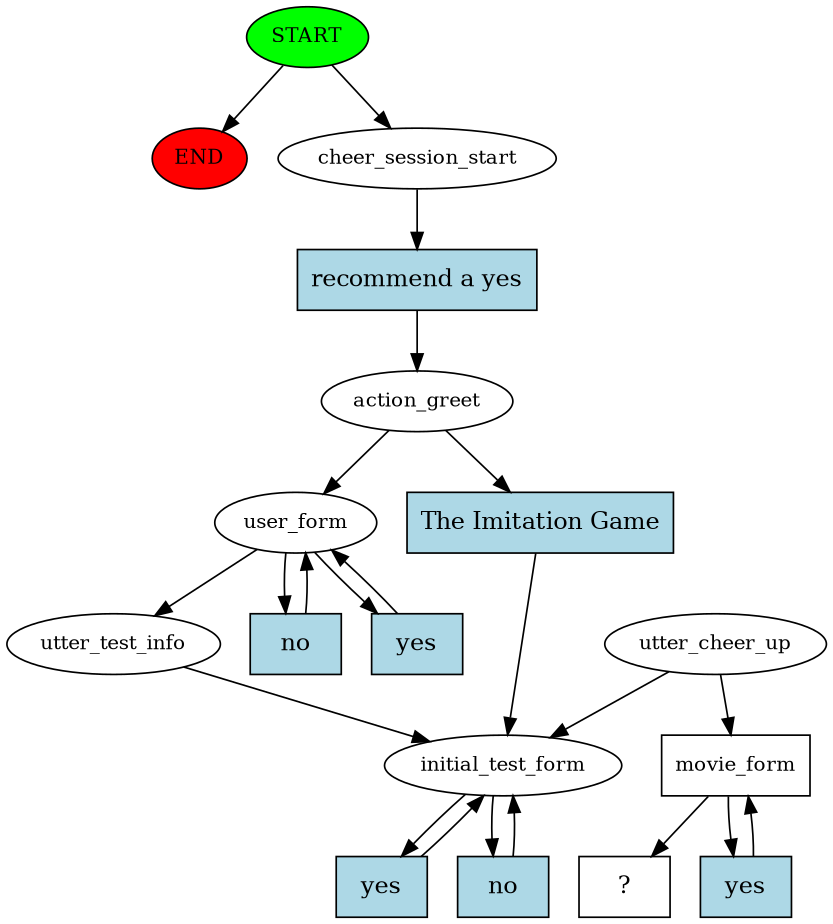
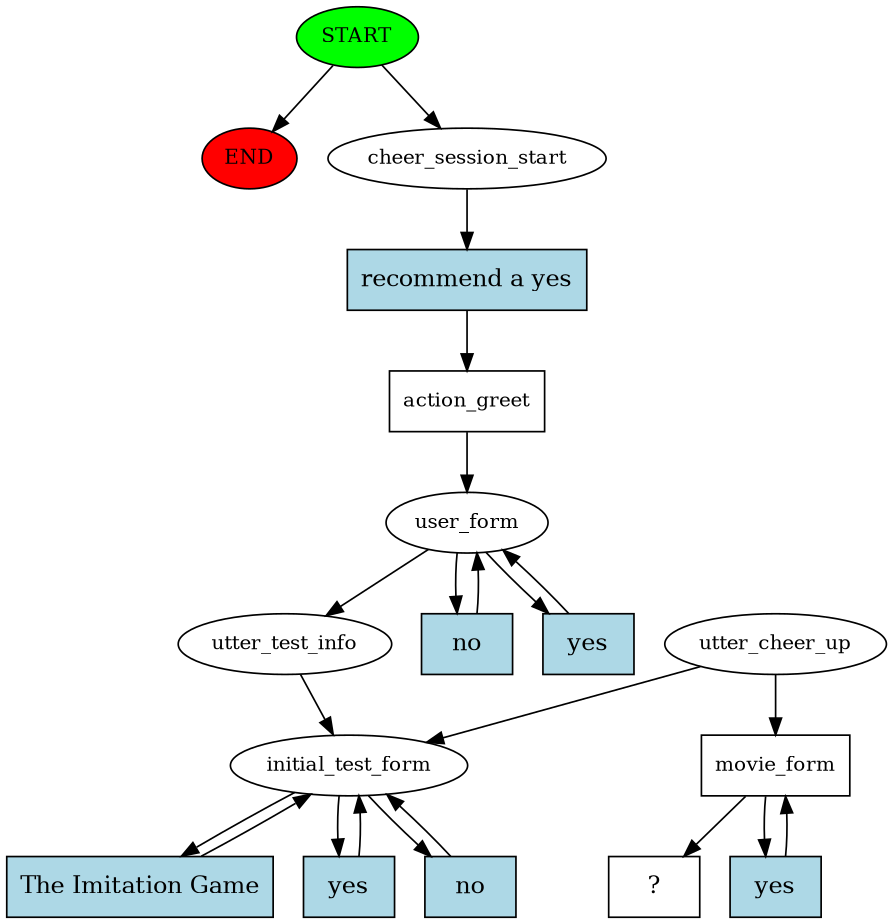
  digraph {
    node [fontsize=12 style=filled]
    n1 [fillcolor=green label=START]
    n2 [fillcolor=red label=END]
    n3 [label=cheer_session_start style=""]
    n4 [fillcolor=lightblue label="recommend a yes" shape=rect fontsize=""]
-   n5 [label=action_greet style=""]
+   n5 [label=action_greet shape=box style=""]
    n6 [label=user_form style=""]
    n7 [label=utter_test_info style=""]
    n8 [fillcolor=lightblue label=no shape=rect fontsize=""]
    n9 [fillcolor=lightblue label=yes shape=rect fontsize=""]
    n10 [label=initial_test_form style=""]
    n11 [fillcolor=lightblue label="The Imitation Game" shape=rect fontsize=""]
    n12 [fillcolor=lightblue label=yes shape=rect fontsize=""]
    n13 [fillcolor=lightblue label=no shape=rect fontsize=""]
    n14 [label=utter_cheer_up style=""]
    n15 [label=movie_form shape=box style=""]
    n16 [label="  ?  " shape=rect fontsize="" style=""]
    n17 [fillcolor=lightblue label=yes shape=rect fontsize=""]
    n1 -> n2
    n1 -> n3
    n3 -> n4
    n4 -> n5
    n5 -> n6
    n6 -> n7
    n6 -> n8
    n6 -> n9
    n7 -> n10
    n8 -> n6
    n9 -> n6
-   n5 -> n11
+   n10 -> n11
    n10 -> n12
    n10 -> n13
    n11 -> n10
    n12 -> n10
    n13 -> n10
    n14 -> n10
    n14 -> n15
    n15 -> n16
    n15 -> n17
    n17 -> n15
  }
